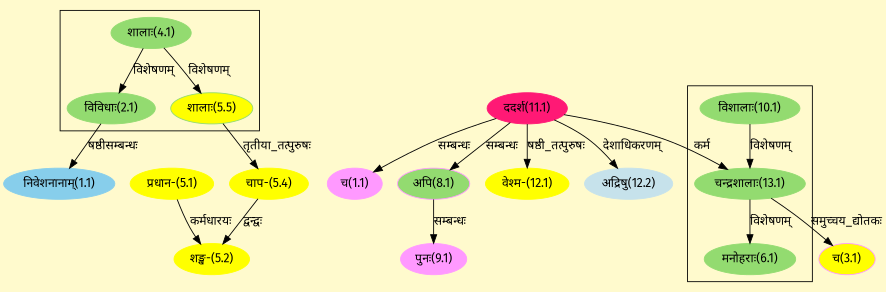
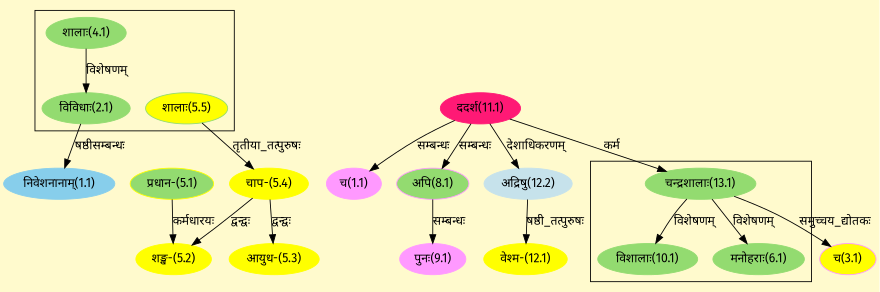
  digraph {
    bgcolor=lemonchiffon1
    compound=true
    fontname="Fira Sans"
    rankdir=BT
    node [color="#93DB70" fontname="Fira Sans" style=filled]
    edge [dir=back fontname="Fira Sans"]
    n1 [label="विविधाः(2.1)"]
    n2 [label="शालाः(4.1)"]
    n3 [fillcolor="#FFFF00" label="शालाः(5.5)"]
    n4 [label="चन्द्रशालाः(13.1)"]
    n5 [label="मनोहराः(6.1)"]
    n6 [label="विशालाः(10.1)"]
    n7 [color="#FF1975" label="ददर्श(11.1)"]
    n8 [color="#87CEEB" label="निवेशनानाम्(1.1)"]
    n9 [color="#FF99FF" fillcolor="#FFFF00" label="च(3.1)"]
-   n10 [color="#FFFF00" label="प्रधान-(5.1)"]
+   n10 [color="#FFFF00" label="प्रधान-(5.1)" fillcolor="#93DB70"]
    n11 [color="#FFFF00" label="शङ्ख-(5.2)"]
    n12 [color="#FFFF00" label="चाप-(5.4)"]
+   n13 [color="#FFFF00" label="आयुध-(5.3)"]
    n14 [color="#FF99FF" label="च(1.1)"]
    n15 [color="#FF99FF" fillcolor="#93DB70" label="अपि(8.1)"]
    n16 [color="#FF99FF" label="पुनः(9.1)"]
    n17 [color="#FFFF00" label="वेश्म-(12.1)"]
    n18 [color="#C6E2EB" label="अद्रिषु(12.2)"]
    subgraph cluster_1 {
      n1
      n2
      n3
    }
    subgraph cluster_2 {
      n4
      n5
      n6
    }
    n1 -> n2 [label="विशेषणम्"]
-   n3 -> n2 [label="विशेषणम्"]
    n4 -> n7 [label="कर्म"]
    n5 -> n4 [label="विशेषणम्"]
-   n4 -> n6 [label="विशेषणम्"]
+   n6 -> n4 [label="विशेषणम्"]
    n8 -> n1 [label="षष्ठीसम्बन्धः"]
    n9 -> n4 [label="समुच्चय_द्योतकः"]
    n11 -> n10 [label="कर्मधारयः"]
    n11 -> n12 [label="द्वन्द्वः"]
    n12 -> n3 [label="तृतीया_तत्पुरुषः"]
+   n13 -> n12 [label="द्वन्द्वः"]
    n14 -> n7 [label="सम्बन्धः"]
    n15 -> n7 [label="सम्बन्धः"]
    n16 -> n15 [label="सम्बन्धः"]
-   n17 -> n7 [label="षष्ठी_तत्पुरुषः"]
+   n17 -> n18 [label="षष्ठी_तत्पुरुषः"]
    n18 -> n7 [label="देशाधिकरणम्"]
  }
